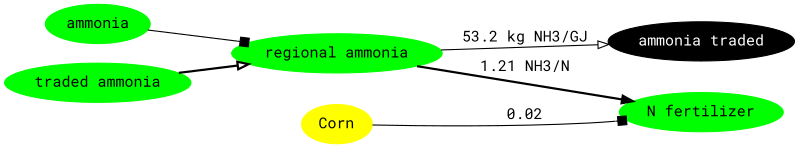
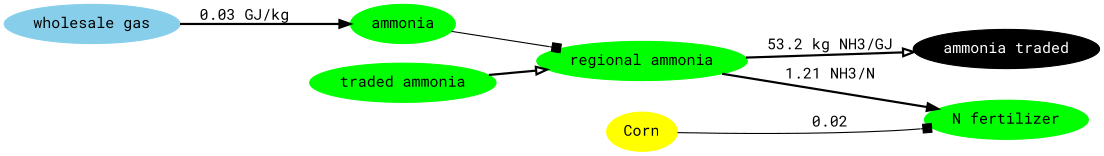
  digraph {
    fontname="Roboto Mono"
    rankdir=LR
    node [color=green fontname="Roboto Mono" style=filled]
    edge [arrowhead=normal fontname="Roboto Mono" style=bold]
+   n1 [color=skyblue label="wholesale gas"]
    n2 [label=ammonia]
    n3 [label="regional ammonia"]
    n4 [label="N fertilizer"]
    n5 [color=black fontcolor=white label="ammonia traded"]
    n6 [label="traded ammonia"]
    n7 [color=yellow label=Corn]
+   n1 -> n2 [label="0.03 GJ/kg"]
    n2 -> n3 [arrowhead=box style=solid]
    n3 -> n4 [label="1.21 NH3/N"]
-   n3 -> n5 [arrowhead=onormal label="53.2 kg NH3/GJ" style=solid]
+   n3 -> n5 [arrowhead=onormal label="53.2 kg NH3/GJ"]
    n6 -> n3 [arrowhead=onormal]
    n7 -> n4 [arrowhead=box label=0.02 style=solid]
  }
